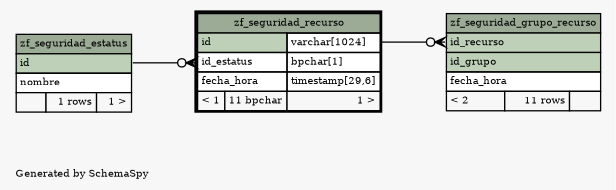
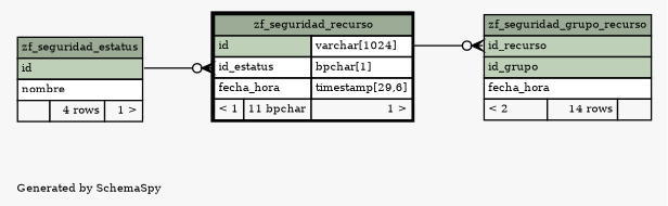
  digraph {
    bgcolor="#f7f7f7"
    fontname="DejaVu Serif"
    fontsize=8
    label="\nGenerated by SchemaSpy"
    labeljust=l
    nodesep=0.18
    rankdir=RL
    ranksep=0.46
    node [fontname="DejaVu Serif" fontsize=8 shape=plaintext]
    edge [arrowhead=none arrowsize=0.8 arrowtail=crowodot dir=back fontname="DejaVu Serif"]
-   n1 [label=<     <TABLE BORDER="0" CELLBORDER="1" CELLSPACING="0" BGCOLOR="#ffffff">       <TR><TD COLSPAN="3" BGCOLOR="#9bab96" ALIGN="CENTER">zf_seguridad_grupo_recurso</TD></TR>       <TR><TD PORT="id_recurso" COLSPAN="3" BGCOLOR="#bed1b8" ALIGN="LEFT">id_recurso</TD></TR>       <TR><TD PORT="id_grupo" COLSPAN="3" BGCOLOR="#bed1b8" ALIGN="LEFT">id_grupo</TD></TR>       <TR><TD PORT="fecha_hora" COLSPAN="3" ALIGN="LEFT">fecha_hora</TD></TR>       <TR><TD ALIGN="LEFT" BGCOLOR="#f7f7f7">&lt; 2</TD><TD ALIGN="RIGHT" BGCOLOR="#f7f7f7">11 rows</TD><TD ALIGN="RIGHT" BGCOLOR="#f7f7f7">  </TD></TR>     </TABLE>>]
+   n1 [label=<     <TABLE BORDER="0" CELLBORDER="1" CELLSPACING="0" BGCOLOR="#ffffff">       <TR><TD COLSPAN="3" BGCOLOR="#9bab96" ALIGN="CENTER">zf_seguridad_grupo_recurso</TD></TR>       <TR><TD PORT="id_recurso" COLSPAN="3" BGCOLOR="#bed1b8" ALIGN="LEFT">id_recurso</TD></TR>       <TR><TD PORT="id_grupo" COLSPAN="3" BGCOLOR="#bed1b8" ALIGN="LEFT">id_grupo</TD></TR>       <TR><TD PORT="fecha_hora" COLSPAN="3" ALIGN="LEFT">fecha_hora</TD></TR>       <TR><TD ALIGN="LEFT" BGCOLOR="#f7f7f7">&lt; 2</TD><TD ALIGN="RIGHT" BGCOLOR="#f7f7f7">14 rows</TD><TD ALIGN="RIGHT" BGCOLOR="#f7f7f7">  </TD></TR>     </TABLE>>]
    n2 [label=<     <TABLE BORDER="2" CELLBORDER="1" CELLSPACING="0" BGCOLOR="#ffffff">       <TR><TD COLSPAN="3" BGCOLOR="#9bab96" ALIGN="CENTER">zf_seguridad_recurso</TD></TR>       <TR><TD PORT="id" COLSPAN="2" BGCOLOR="#bed1b8" ALIGN="LEFT">id</TD><TD PORT="id.type" ALIGN="LEFT">varchar[1024]</TD></TR>       <TR><TD PORT="id_estatus" COLSPAN="2" ALIGN="LEFT">id_estatus</TD><TD PORT="id_estatus.type" ALIGN="LEFT">bpchar[1]</TD></TR>       <TR><TD PORT="fecha_hora" COLSPAN="2" ALIGN="LEFT">fecha_hora</TD><TD PORT="fecha_hora.type" ALIGN="LEFT">timestamp[29,6]</TD></TR>       <TR><TD ALIGN="LEFT" BGCOLOR="#f7f7f7">&lt; 1</TD><TD ALIGN="RIGHT" BGCOLOR="#f7f7f7">11 bpchar</TD><TD ALIGN="RIGHT" BGCOLOR="#f7f7f7">1 &gt;</TD></TR>     </TABLE>>]
-   n3 [label=<     <TABLE BORDER="0" CELLBORDER="1" CELLSPACING="0" BGCOLOR="#ffffff">       <TR><TD COLSPAN="3" BGCOLOR="#9bab96" ALIGN="CENTER">zf_seguridad_estatus</TD></TR>       <TR><TD PORT="id" COLSPAN="3" BGCOLOR="#bed1b8" ALIGN="LEFT">id</TD></TR>       <TR><TD PORT="nombre" COLSPAN="3" ALIGN="LEFT">nombre</TD></TR>       <TR><TD ALIGN="LEFT" BGCOLOR="#f7f7f7">  </TD><TD ALIGN="RIGHT" BGCOLOR="#f7f7f7">1 rows</TD><TD ALIGN="RIGHT" BGCOLOR="#f7f7f7">1 &gt;</TD></TR>     </TABLE>>]
+   n3 [label=<     <TABLE BORDER="0" CELLBORDER="1" CELLSPACING="0" BGCOLOR="#ffffff">       <TR><TD COLSPAN="3" BGCOLOR="#9bab96" ALIGN="CENTER">zf_seguridad_estatus</TD></TR>       <TR><TD PORT="id" COLSPAN="3" BGCOLOR="#bed1b8" ALIGN="LEFT">id</TD></TR>       <TR><TD PORT="nombre" COLSPAN="3" ALIGN="LEFT">nombre</TD></TR>       <TR><TD ALIGN="LEFT" BGCOLOR="#f7f7f7">  </TD><TD ALIGN="RIGHT" BGCOLOR="#f7f7f7">4 rows</TD><TD ALIGN="RIGHT" BGCOLOR="#f7f7f7">1 &gt;</TD></TR>     </TABLE>>]
    n1 -> n2 [headport="id.type:e" tailport="id_recurso:w"]
    n2 -> n3 [headport="id:e" tailport="id_estatus:w"]
  }
